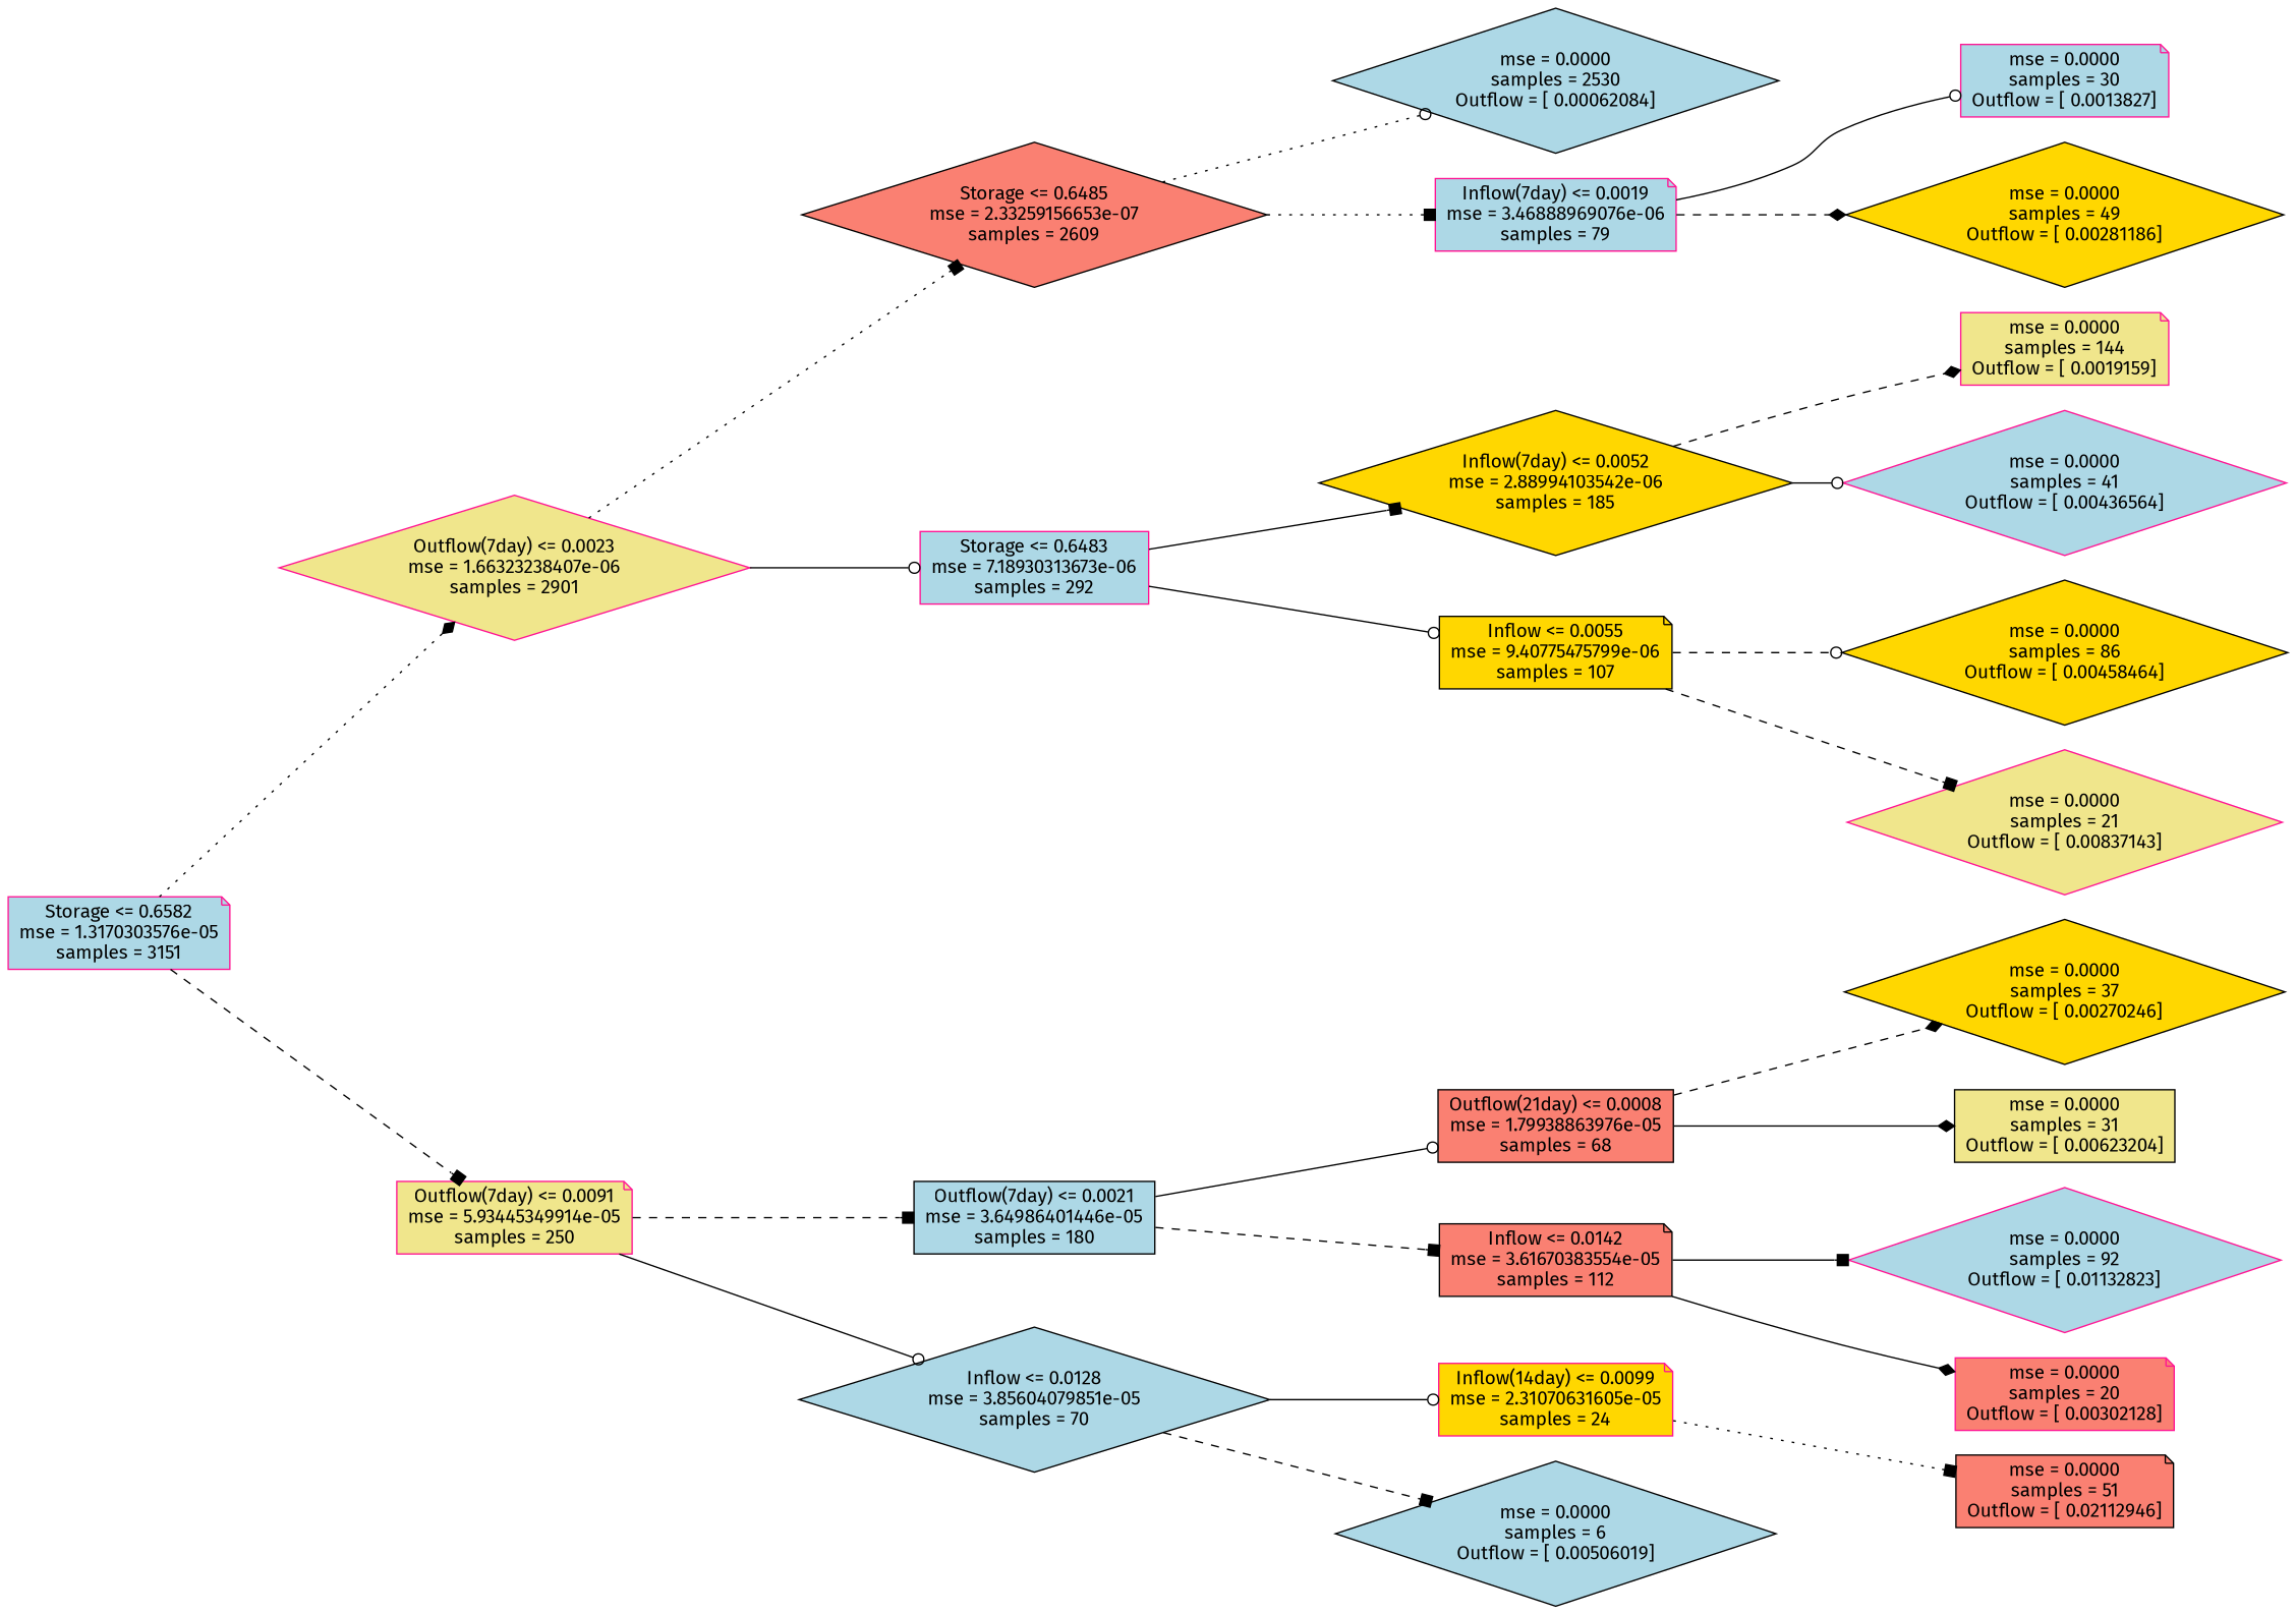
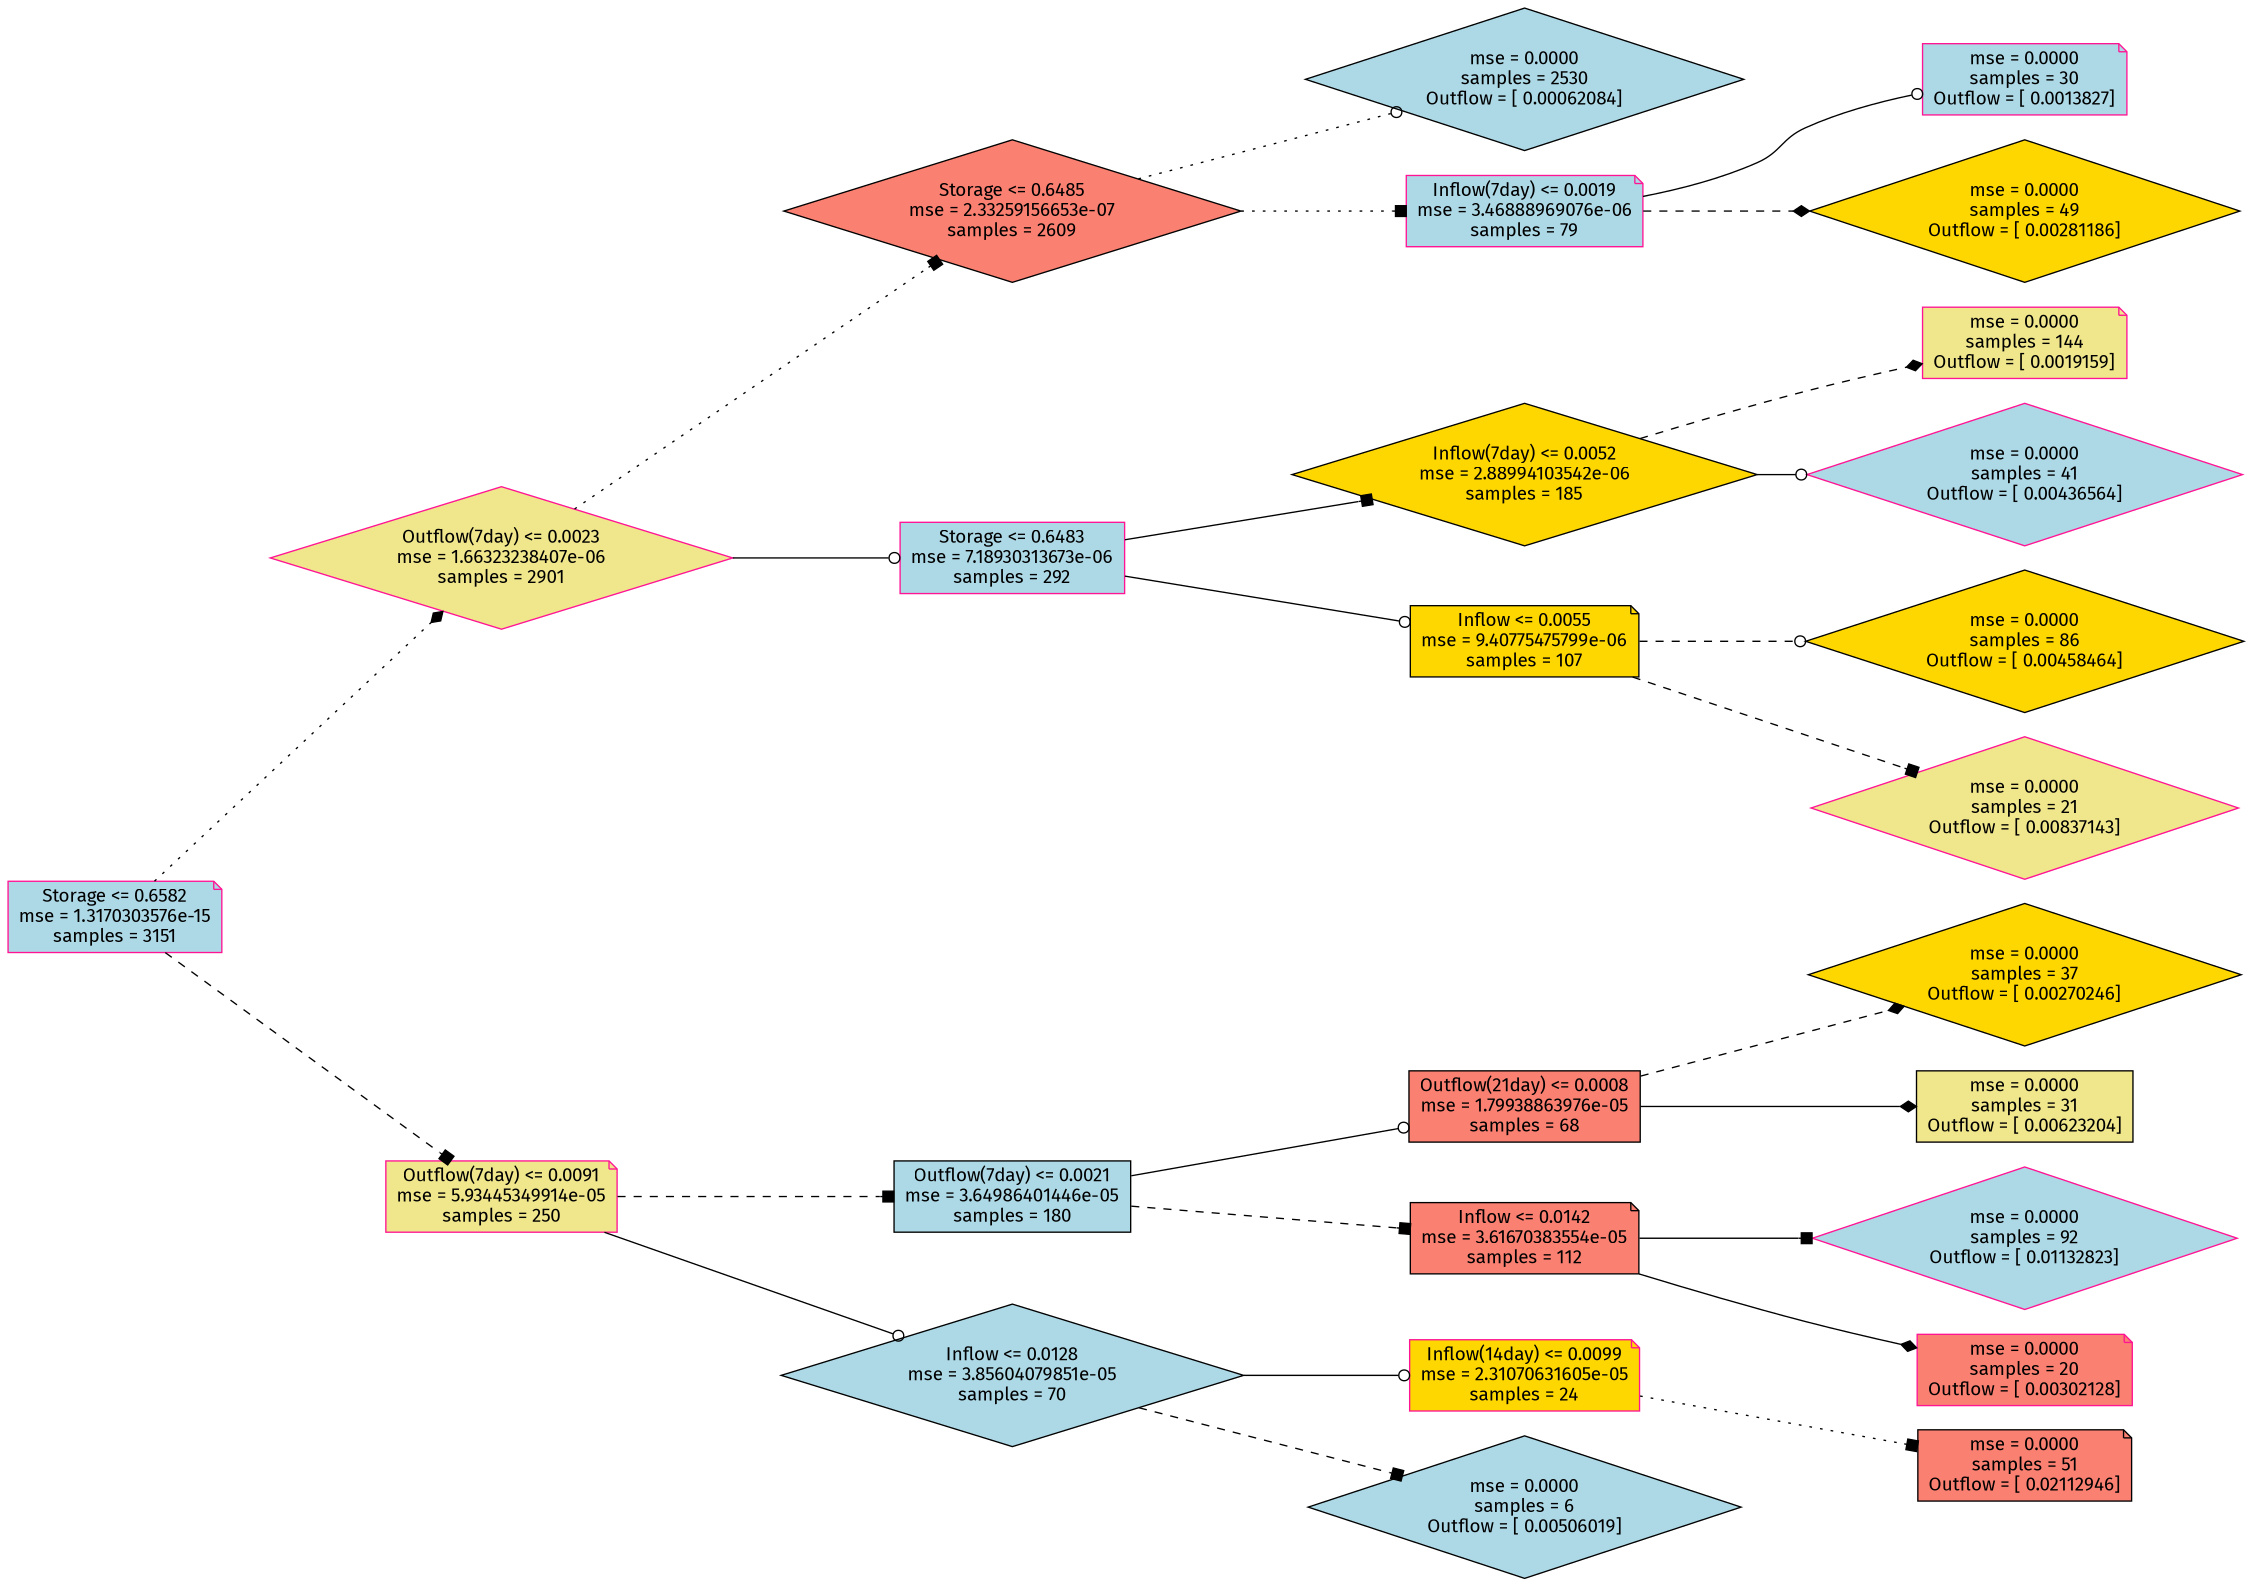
  digraph {
    fontname="Fira Sans"
    rankdir=LR
    node [color=black fillcolor=lightblue fontname="Fira Sans" shape=diamond style=filled]
    edge [arrowhead=box fontname="Fira Sans" style=solid]
-   n1 [color=deeppink label="Storage <= 0.6582\nmse = 1.3170303576e-05\nsamples = 3151" shape=note]
+   n1 [color=deeppink label="Storage <= 0.6582\nmse = 1.3170303576e-15\nsamples = 3151" shape=note]
    n2 [color=deeppink fillcolor=khaki label="Outflow(7day) <= 0.0023\nmse = 1.66323238407e-06\nsamples = 2901"]
    n3 [color=deeppink fillcolor=khaki label="Outflow(7day) <= 0.0091\nmse = 5.93445349914e-05\nsamples = 250" shape=note]
    n4 [fillcolor=salmon label="Storage <= 0.6485\nmse = 2.33259156653e-07\nsamples = 2609"]
    n5 [color=deeppink label="Storage <= 0.6483\nmse = 7.18930313673e-06\nsamples = 292" shape=box]
    n6 [label="Outflow(7day) <= 0.0021\nmse = 3.64986401446e-05\nsamples = 180" shape=box]
    n7 [label="Inflow <= 0.0128\nmse = 3.85604079851e-05\nsamples = 70"]
    n8 [label="mse = 0.0000\nsamples = 2530\nOutflow = [ 0.00062084]"]
    n9 [color=deeppink label="Inflow(7day) <= 0.0019\nmse = 3.46888969076e-06\nsamples = 79" shape=note]
    n10 [fillcolor=gold label="Inflow(7day) <= 0.0052\nmse = 2.88994103542e-06\nsamples = 185"]
    n11 [fillcolor=gold label="Inflow <= 0.0055\nmse = 9.40775475799e-06\nsamples = 107" shape=note]
    n12 [color=deeppink label="mse = 0.0000\nsamples = 30\nOutflow = [ 0.0013827]" shape=note]
    n13 [fillcolor=gold label="mse = 0.0000\nsamples = 49\nOutflow = [ 0.00281186]"]
    n14 [color=deeppink fillcolor=khaki label="mse = 0.0000\nsamples = 144\nOutflow = [ 0.0019159]" shape=note]
    n15 [color=deeppink label="mse = 0.0000\nsamples = 41\nOutflow = [ 0.00436564]"]
    n16 [fillcolor=gold label="mse = 0.0000\nsamples = 86\nOutflow = [ 0.00458464]"]
    n17 [color=deeppink fillcolor=khaki label="mse = 0.0000\nsamples = 21\nOutflow = [ 0.00837143]"]
    n18 [fillcolor=salmon label="Outflow(21day) <= 0.0008\nmse = 1.79938863976e-05\nsamples = 68" shape=box]
    n19 [fillcolor=salmon label="Inflow <= 0.0142\nmse = 3.61670383554e-05\nsamples = 112" shape=note]
    n20 [color=deeppink fillcolor=gold label="Inflow(14day) <= 0.0099\nmse = 2.31070631605e-05\nsamples = 24" shape=note]
    n21 [label="mse = 0.0000\nsamples = 6\nOutflow = [ 0.00506019]"]
    n22 [fillcolor=gold label="mse = 0.0000\nsamples = 37\nOutflow = [ 0.00270246]"]
    n23 [fillcolor=khaki label="mse = 0.0000\nsamples = 31\nOutflow = [ 0.00623204]" shape=box]
    n24 [color=deeppink label="mse = 0.0000\nsamples = 92\nOutflow = [ 0.01132823]"]
    n25 [color=deeppink fillcolor=salmon label="mse = 0.0000\nsamples = 20\nOutflow = [ 0.00302128]" shape=note]
    n26 [fillcolor=salmon label="mse = 0.0000\nsamples = 51\nOutflow = [ 0.02112946]" shape=note]
    n1 -> n2 [arrowhead=diamond style=dotted]
    n1 -> n3 [style=dashed]
    n2 -> n4 [style=dotted]
    n2 -> n5 [arrowhead=odot]
    n3 -> n6 [style=dashed]
    n3 -> n7 [arrowhead=odot]
    n4 -> n8 [arrowhead=odot style=dotted]
    n4 -> n9 [style=dotted]
    n5 -> n10
    n5 -> n11 [arrowhead=odot]
    n6 -> n18 [arrowhead=odot]
    n6 -> n19 [style=dashed]
    n7 -> n20 [arrowhead=odot]
    n7 -> n21 [style=dashed]
    n9 -> n12 [arrowhead=odot]
    n9 -> n13 [arrowhead=diamond style=dashed]
    n10 -> n14 [arrowhead=diamond style=dashed]
    n10 -> n15 [arrowhead=odot]
    n11 -> n16 [arrowhead=odot style=dashed]
    n11 -> n17 [style=dashed]
    n18 -> n22 [arrowhead=diamond style=dashed]
    n18 -> n23 [arrowhead=diamond]
    n19 -> n24
    n19 -> n25 [arrowhead=diamond]
    n20 -> n26 [style=dotted]
  }
